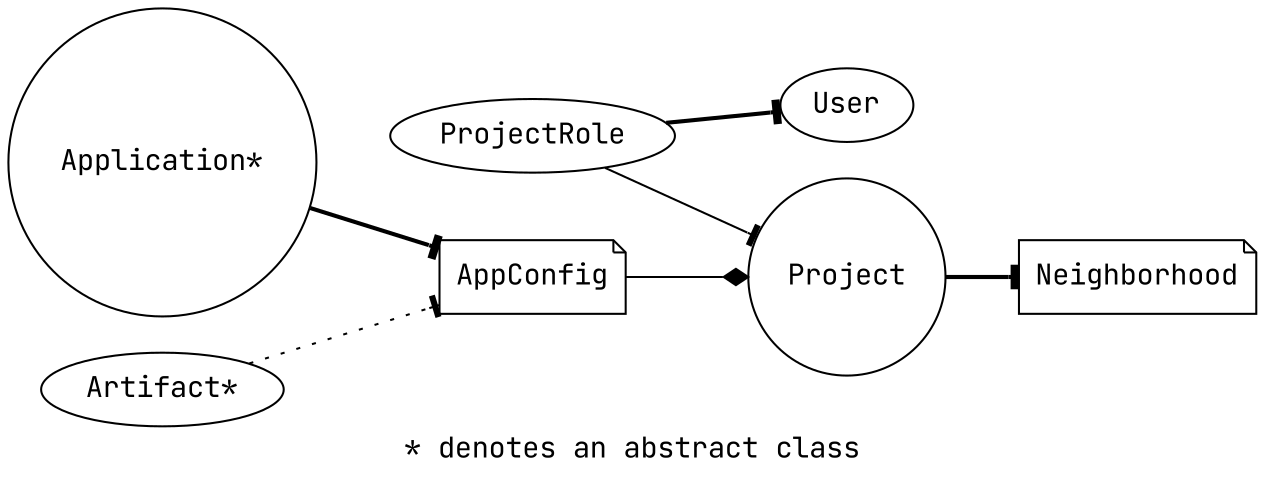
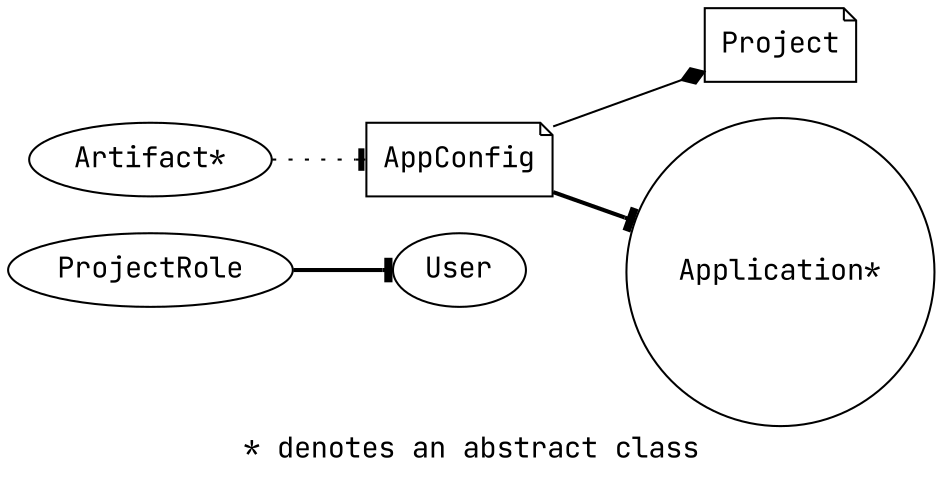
  digraph {
    fontname="JetBrains Mono"
    label="* denotes an abstract class"
    rankdir=LR
    node [fontname="JetBrains Mono" shape=ellipse]
    edge [arrowhead=tee fontname="JetBrains Mono" style=bold]
    ProjectRole
    User
-   Project [shape=circle]
-   Neighborhood [shape=note]
+   Project [shape=note]
    AppConfig [shape=note]
    "Application*" [shape=circle]
    "Artifact*"
    ProjectRole -> User
-   ProjectRole -> Project [style=solid]
-   Project -> Neighborhood
    AppConfig -> Project [arrowhead=diamond style=solid]
-   "Application*" -> AppConfig
+   AppConfig -> "Application*"
    "Artifact*" -> AppConfig [style=dotted]
  }
